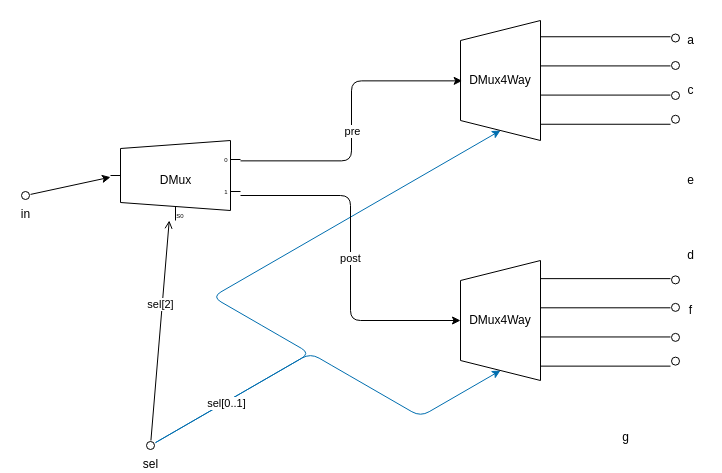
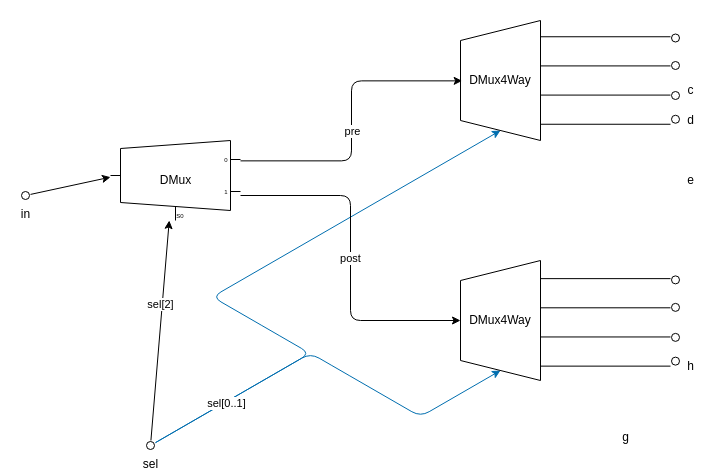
  <mxCell id="0" />
  <mxCell id="1" parent="0" />
  <mxCell id="2" style="edgeStyle=none;html=1;entryX=0;entryY=0.458;entryDx=0;entryDy=0;entryPerimeter=0;" parent="1" source="3" target="14" edge="1"><mxGeometry relative="1" as="geometry" /></mxCell>
  <mxCell id="3" value="in" style="verticalLabelPosition=bottom;shadow=0;dashed=0;align=center;html=1;verticalAlign=top;shape=mxgraph.electrical.logic_gates.inverting_contact;" parent="1" vertex="1"><mxGeometry x="20" y="190" width="10" height="10" as="geometry" /></mxCell>
- <mxCell id="4" style="edgeStyle=none;html=1;entryX=0.375;entryY=1;entryDx=10;entryDy=0;entryPerimeter=0;endArrow=open;" parent="1" source="9" target="14" edge="1"><mxGeometry relative="1" as="geometry" /></mxCell>
+ <mxCell id="4" style="edgeStyle=none;html=1;entryX=0.375;entryY=1;entryDx=10;entryDy=0;entryPerimeter=0;" parent="1" source="9" target="14" edge="1"><mxGeometry relative="1" as="geometry" /></mxCell>
  <mxCell id="5" value="sel[2]" style="edgeLabel;html=1;align=center;verticalAlign=middle;resizable=0;points=[];" parent="4" vertex="1" connectable="0"><mxGeometry x="0.241" y="2" relative="1" as="geometry"><mxPoint as="offset" /></mxGeometry></mxCell>
  <mxCell id="6" style="edgeStyle=isometricEdgeStyle;html=1;fillColor=#1ba1e2;strokeColor=#006EAF;entryX=0;entryY=0.5;entryDx=0;entryDy=0;" parent="1" source="9" target="10" edge="1"><mxGeometry relative="1" as="geometry"><Array as="points"><mxPoint x="270" y="330" /><mxPoint x="310" y="230" /><mxPoint x="300" y="280" /><mxPoint x="330" y="360" /><mxPoint x="310" y="280" /><mxPoint x="320" y="300" /></Array></mxGeometry></mxCell>
  <mxCell id="7" style="edgeStyle=isometricEdgeStyle;html=1;fillColor=#1ba1e2;strokeColor=#006EAF;entryX=0;entryY=0.5;entryDx=0;entryDy=0;" parent="1" source="9" target="15" edge="1"><mxGeometry relative="1" as="geometry"><Array as="points"><mxPoint x="340" y="370" /></Array></mxGeometry></mxCell>
  <mxCell id="8" value="sel[0..1]" style="edgeLabel;html=1;align=center;verticalAlign=middle;resizable=0;points=[];" parent="7" vertex="1" connectable="0"><mxGeometry x="-0.592" y="-1" relative="1" as="geometry"><mxPoint as="offset" /></mxGeometry></mxCell>
  <mxCell id="9" value="sel" style="verticalLabelPosition=bottom;shadow=0;dashed=0;align=center;html=1;verticalAlign=top;shape=mxgraph.electrical.logic_gates.inverting_contact;" parent="1" vertex="1"><mxGeometry x="145" y="440" width="10" height="10" as="geometry" /></mxCell>
  <mxCell id="10" value="DMux4Way" style="shape=trapezoid;perimeter=trapezoidPerimeter;whiteSpace=wrap;html=1;fixedSize=1;direction=north;points=[[0,0.5],[1,0.2],[1,0.4],[1,0.6],[1,0.8]];" parent="1" vertex="1"><mxGeometry x="460" y="20" width="80" height="120" as="geometry" /></mxCell>
  <mxCell id="11" value="post" style="edgeStyle=elbowEdgeStyle;html=1;exitX=1;exitY=0.65;exitDx=0;exitDy=3;exitPerimeter=0;entryX=0.5;entryY=0;entryDx=0;entryDy=0;entryPerimeter=0;elbow=horizontal;" parent="1" source="14" target="15" edge="1"><mxGeometry relative="1" as="geometry" /></mxCell>
  <mxCell id="12" style="edgeStyle=elbowEdgeStyle;html=1;exitX=1;exitY=0.217;exitDx=0;exitDy=3;exitPerimeter=0;entryX=0.497;entryY=0.021;entryDx=0;entryDy=0;entryPerimeter=0;" edge="1" parent="1" source="14" target="10"><mxGeometry relative="1" as="geometry" /></mxCell>
  <mxCell id="13" value="pre" style="edgeLabel;html=1;align=center;verticalAlign=middle;resizable=0;points=[];" vertex="1" connectable="0" parent="12"><mxGeometry x="-0.065" relative="1" as="geometry"><mxPoint as="offset" /></mxGeometry></mxCell>
  <mxCell id="14" value="DMux" style="shadow=0;dashed=0;align=center;html=1;strokeWidth=1;shape=mxgraph.electrical.abstract.mux2;operation=demux;" parent="1" vertex="1"><mxGeometry x="110" y="140" width="130" height="80" as="geometry" /></mxCell>
  <mxCell id="15" value="DMux4Way" style="shape=trapezoid;perimeter=trapezoidPerimeter;whiteSpace=wrap;html=1;fixedSize=1;direction=north;points=[[0,0.5],[1,0.2],[1,0.4],[1,0.6],[1,0.8]];" parent="1" vertex="1"><mxGeometry x="460" y="260" width="80" height="120" as="geometry" /></mxCell>
  <mxCell id="16" value="" style="verticalLabelPosition=bottom;shadow=0;dashed=0;align=center;html=1;verticalAlign=top;shape=mxgraph.electrical.transmission.4_line_bus;" vertex="1" parent="1"><mxGeometry x="540" y="36.25" width="130" height="87.5" as="geometry" /></mxCell>
  <mxCell id="17" value="" style="verticalLabelPosition=bottom;shadow=0;dashed=0;align=center;html=1;verticalAlign=top;shape=mxgraph.electrical.logic_gates.inverting_contact;" vertex="1" parent="1"><mxGeometry x="670" y="32.5" width="10" height="10" as="geometry" /></mxCell>
  <mxCell id="18" value="" style="verticalLabelPosition=bottom;shadow=0;dashed=0;align=center;html=1;verticalAlign=top;shape=mxgraph.electrical.logic_gates.inverting_contact;" vertex="1" parent="1"><mxGeometry x="670" y="60" width="10" height="10" as="geometry" /></mxCell>
  <mxCell id="19" value="" style="verticalLabelPosition=bottom;shadow=0;dashed=0;align=center;html=1;verticalAlign=top;shape=mxgraph.electrical.logic_gates.inverting_contact;" vertex="1" parent="1"><mxGeometry x="670" y="90" width="10" height="10" as="geometry" /></mxCell>
  <mxCell id="20" value="" style="verticalLabelPosition=bottom;shadow=0;dashed=0;align=center;html=1;verticalAlign=top;shape=mxgraph.electrical.logic_gates.inverting_contact;" vertex="1" parent="1"><mxGeometry x="670" y="113.75" width="10" height="10" as="geometry" /></mxCell>
  <mxCell id="21" value="" style="verticalLabelPosition=bottom;shadow=0;dashed=0;align=center;html=1;verticalAlign=top;shape=mxgraph.electrical.transmission.4_line_bus;" vertex="1" parent="1"><mxGeometry x="540" y="278.13" width="130" height="87.5" as="geometry" /></mxCell>
  <mxCell id="22" value="" style="verticalLabelPosition=bottom;shadow=0;dashed=0;align=center;html=1;verticalAlign=top;shape=mxgraph.electrical.logic_gates.inverting_contact;" vertex="1" parent="1"><mxGeometry x="670" y="274.38" width="10" height="10" as="geometry" /></mxCell>
  <mxCell id="23" value="" style="verticalLabelPosition=bottom;shadow=0;dashed=0;align=center;html=1;verticalAlign=top;shape=mxgraph.electrical.logic_gates.inverting_contact;" vertex="1" parent="1"><mxGeometry x="670" y="301.88" width="10" height="10" as="geometry" /></mxCell>
  <mxCell id="24" value="" style="verticalLabelPosition=bottom;shadow=0;dashed=0;align=center;html=1;verticalAlign=top;shape=mxgraph.electrical.logic_gates.inverting_contact;" vertex="1" parent="1"><mxGeometry x="670" y="331.88" width="10" height="10" as="geometry" /></mxCell>
  <mxCell id="25" value="" style="verticalLabelPosition=bottom;shadow=0;dashed=0;align=center;html=1;verticalAlign=top;shape=mxgraph.electrical.logic_gates.inverting_contact;" vertex="1" parent="1"><mxGeometry x="670" y="355.63" width="10" height="10" as="geometry" /></mxCell>
- <mxCell id="26" value="a" style="text;html=1;align=center;verticalAlign=middle;resizable=0;points=[];autosize=1;strokeColor=none;" vertex="1" parent="1"><mxGeometry x="680" y="30" width="20" height="20" as="geometry" /></mxCell>
  <mxCell id="27" value="c" style="text;html=1;align=center;verticalAlign=middle;resizable=0;points=[];autosize=1;strokeColor=none;" vertex="1" parent="1"><mxGeometry x="680" y="80" width="20" height="20" as="geometry" /></mxCell>
- <mxCell id="28" value="d" style="text;html=1;align=center;verticalAlign=middle;resizable=0;points=[];autosize=1;strokeColor=none;" vertex="1" parent="1"><mxGeometry x="680" y="245" width="20" height="20" as="geometry" /></mxCell>
+ <mxCell id="28" value="d" style="text;html=1;align=center;verticalAlign=middle;resizable=0;points=[];autosize=1;strokeColor=none;" vertex="1" parent="1"><mxGeometry x="680" y="110" width="20" height="20" as="geometry" /></mxCell>
  <mxCell id="29" value="e" style="text;html=1;align=center;verticalAlign=middle;resizable=0;points=[];autosize=1;strokeColor=none;" vertex="1" parent="1"><mxGeometry x="680" y="170" width="20" height="20" as="geometry" /></mxCell>
- <mxCell id="30" value="f" style="text;html=1;align=center;verticalAlign=middle;resizable=0;points=[];autosize=1;strokeColor=none;" vertex="1" parent="1"><mxGeometry x="680" y="300" width="20" height="20" as="geometry" /></mxCell>
  <mxCell id="31" value="g" style="text;html=1;align=center;verticalAlign=middle;resizable=0;points=[];autosize=1;strokeColor=none;" vertex="1" parent="1"><mxGeometry x="615" y="426.88" width="20" height="20" as="geometry" /></mxCell>
+ <mxCell id="32" value="h" style="text;html=1;align=center;verticalAlign=middle;resizable=0;points=[];autosize=1;strokeColor=none;" vertex="1" parent="1"><mxGeometry x="680" y="355.63" width="20" height="20" as="geometry" /></mxCell>
